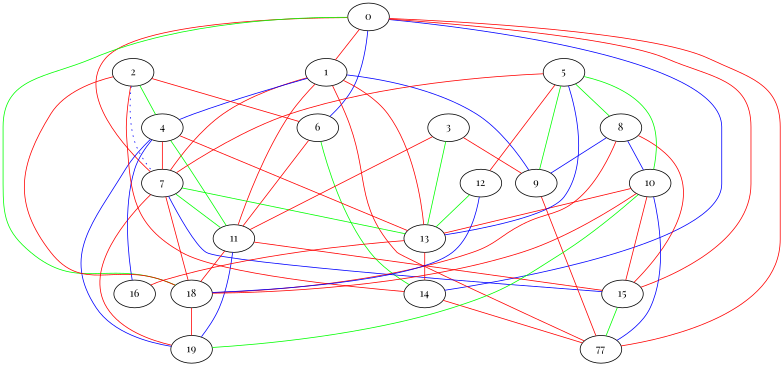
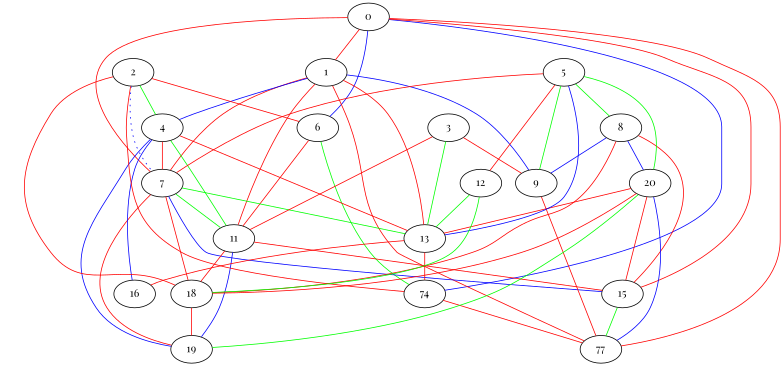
  graph {
    fontname="Playfair Display"
    node [fontname="Playfair Display"]
    edge [color=red fontname="Playfair Display"]
    0
    1
    6
    7
-   14
+   14 [label=74]
    15
    n7 [label=77]
    18
    4
    9
    11
    13
    19
    8
-   10
+   10 [label=20]
    3
    16
    2
    5
    12
    0 -- 1
    0 -- 6 [color=blue]
    0 -- 7
    0 -- 14 [color=blue]
    0 -- 15
    0 -- n7
-   0 -- 18 [color=green]
    1 -- 7
    1 -- n7
    1 -- 4 [color=blue]
    1 -- 9 [color=blue]
    1 -- 11
    1 -- 13
    6 -- 14 [color=green]
    6 -- 11
    7 -- 15 [color=blue]
    7 -- 18
    7 -- 11 [color=green]
    7 -- 13 [color=green]
    7 -- 19
    14 -- n7
    15 -- n7 [color=green]
    18 -- 19
    4 -- 7
    4 -- 11 [color=green]
    4 -- 13
    4 -- 19 [color=blue]
    4 -- 16 [color=blue]
    9 -- n7
    11 -- 15
    11 -- 18
    11 -- 19 [color=blue]
    13 -- 14
    13 -- 16
    8 -- 15
    8 -- 18
    8 -- 9 [color=blue]
    8 -- 10 [color=blue]
    10 -- 15
    10 -- n7 [color=blue]
    10 -- 18
    10 -- 13
    10 -- 19 [color=green]
    3 -- 9
    3 -- 11
    3 -- 13 [color=green]
    2 -- 6
    2 -- 7 [color=blue style=dotted]
    2 -- 14
    2 -- 18
    2 -- 4 [color=green]
    5 -- 7
    5 -- 9 [color=green]
    5 -- 13 [color=blue]
    5 -- 8 [color=green]
    5 -- 10 [color=green]
    5 -- 12
-   12 -- 18 [color=blue]
+   12 -- 18 [color=green]
    12 -- 13 [color=green]
  }
